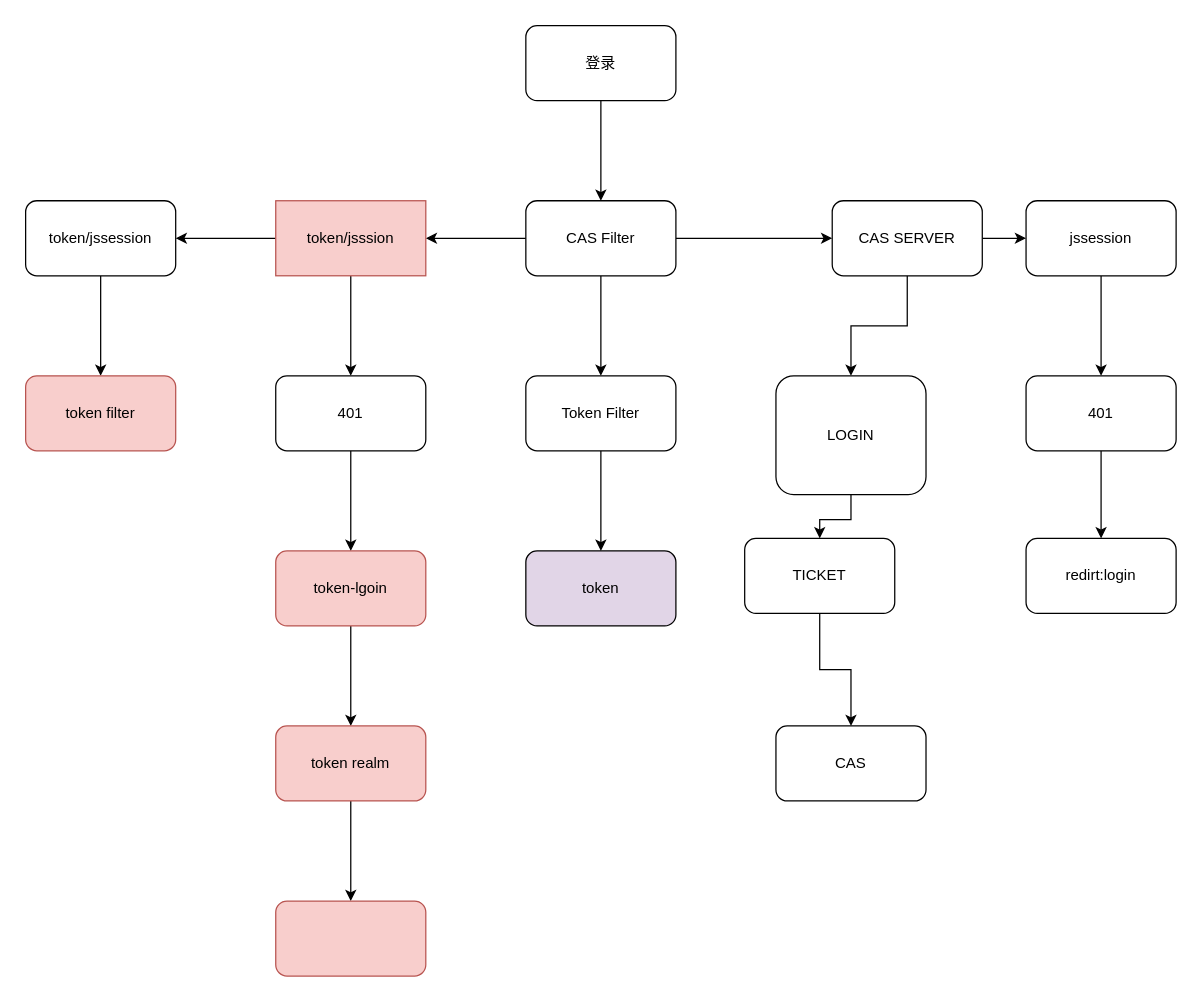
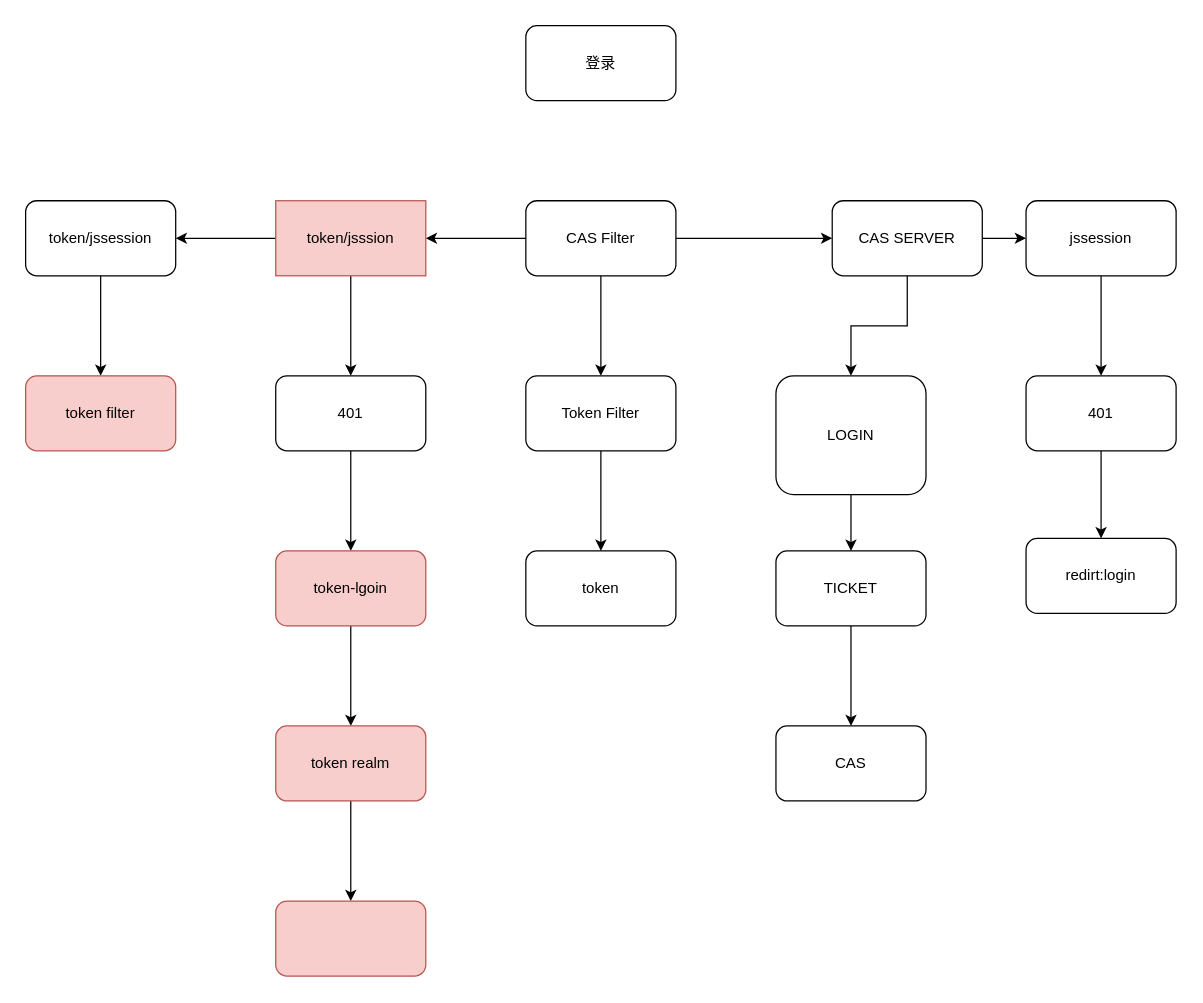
  <mxCell id="0" />
  <mxCell id="1" parent="0" />
- <mxCell id="2" value="" style="edgeStyle=orthogonalEdgeStyle;rounded=0;orthogonalLoop=1;jettySize=auto;html=1;" edge="1" parent="1" source="3" target="7"><mxGeometry relative="1" as="geometry" /></mxCell>
  <mxCell id="3" value="登录" style="rounded=1;whiteSpace=wrap;html=1;" vertex="1" parent="1"><mxGeometry x="420" y="20" width="120" height="60" as="geometry" /></mxCell>
  <mxCell id="4" value="" style="edgeStyle=orthogonalEdgeStyle;rounded=0;orthogonalLoop=1;jettySize=auto;html=1;" edge="1" parent="1" source="7" target="9"><mxGeometry relative="1" as="geometry" /></mxCell>
  <mxCell id="5" value="" style="edgeStyle=orthogonalEdgeStyle;rounded=0;orthogonalLoop=1;jettySize=auto;html=1;" edge="1" parent="1" source="7" target="12"><mxGeometry relative="1" as="geometry" /></mxCell>
  <mxCell id="6" value="" style="edgeStyle=orthogonalEdgeStyle;rounded=0;orthogonalLoop=1;jettySize=auto;html=1;" edge="1" parent="1" source="7" target="21"><mxGeometry relative="1" as="geometry" /></mxCell>
  <mxCell id="7" value="CAS Filter" style="whiteSpace=wrap;html=1;rounded=1;" vertex="1" parent="1"><mxGeometry x="420" y="160" width="120" height="60" as="geometry" /></mxCell>
  <mxCell id="8" value="" style="edgeStyle=orthogonalEdgeStyle;rounded=0;orthogonalLoop=1;jettySize=auto;html=1;" edge="1" parent="1" source="9" target="18"><mxGeometry relative="1" as="geometry" /></mxCell>
  <mxCell id="9" value="Token Filter" style="whiteSpace=wrap;html=1;rounded=1;" vertex="1" parent="1"><mxGeometry x="420" y="300" width="120" height="60" as="geometry" /></mxCell>
  <mxCell id="10" value="" style="edgeStyle=orthogonalEdgeStyle;rounded=0;orthogonalLoop=1;jettySize=auto;html=1;" edge="1" parent="1" source="12" target="14"><mxGeometry relative="1" as="geometry" /></mxCell>
  <mxCell id="11" value="" style="edgeStyle=orthogonalEdgeStyle;rounded=0;orthogonalLoop=1;jettySize=auto;html=1;" edge="1" parent="1" source="12" target="25"><mxGeometry relative="1" as="geometry" /></mxCell>
  <mxCell id="12" value="CAS SERVER" style="whiteSpace=wrap;html=1;rounded=1;" vertex="1" parent="1"><mxGeometry x="665" y="160" width="120" height="60" as="geometry" /></mxCell>
  <mxCell id="13" value="" style="edgeStyle=orthogonalEdgeStyle;rounded=0;orthogonalLoop=1;jettySize=auto;html=1;" edge="1" parent="1" source="14" target="16"><mxGeometry relative="1" as="geometry" /></mxCell>
  <mxCell id="14" value="LOGIN" style="whiteSpace=wrap;html=1;rounded=1;" vertex="1" parent="1"><mxGeometry x="620" y="300" width="120" height="95" as="geometry" /></mxCell>
  <mxCell id="15" value="" style="edgeStyle=orthogonalEdgeStyle;rounded=0;orthogonalLoop=1;jettySize=auto;html=1;" edge="1" parent="1" source="16" target="17"><mxGeometry relative="1" as="geometry" /></mxCell>
- <mxCell id="16" value="TICKET" style="whiteSpace=wrap;html=1;rounded=1;" vertex="1" parent="1"><mxGeometry x="595" y="430" width="120" height="60" as="geometry" /></mxCell>
+ <mxCell id="16" value="TICKET" style="whiteSpace=wrap;html=1;rounded=1;" vertex="1" parent="1"><mxGeometry x="620" y="440" width="120" height="60" as="geometry" /></mxCell>
  <mxCell id="17" value="CAS" style="whiteSpace=wrap;html=1;rounded=1;" vertex="1" parent="1"><mxGeometry x="620" y="580" width="120" height="60" as="geometry" /></mxCell>
- <mxCell id="18" value="token" style="whiteSpace=wrap;html=1;rounded=1;fillColor=#e1d5e7;" vertex="1" parent="1"><mxGeometry x="420" y="440" width="120" height="60" as="geometry" /></mxCell>
+ <mxCell id="18" value="token" style="whiteSpace=wrap;html=1;rounded=1;" vertex="1" parent="1"><mxGeometry x="420" y="440" width="120" height="60" as="geometry" /></mxCell>
  <mxCell id="19" value="" style="edgeStyle=orthogonalEdgeStyle;rounded=0;orthogonalLoop=1;jettySize=auto;html=1;" edge="1" parent="1" source="21" target="23"><mxGeometry relative="1" as="geometry" /></mxCell>
  <mxCell id="20" value="" style="edgeStyle=orthogonalEdgeStyle;rounded=0;orthogonalLoop=1;jettySize=auto;html=1;" edge="1" parent="1" source="21" target="32"><mxGeometry relative="1" as="geometry" /></mxCell>
  <mxCell id="21" value="token/jsssion" style="whiteSpace=wrap;html=1;fillColor=#f8cecc;strokeColor=#b85450;rounded=0;" vertex="1" parent="1"><mxGeometry x="220" y="160" width="120" height="60" as="geometry" /></mxCell>
  <mxCell id="22" value="" style="edgeStyle=orthogonalEdgeStyle;rounded=0;orthogonalLoop=1;jettySize=auto;html=1;" edge="1" parent="1" source="23" target="30"><mxGeometry relative="1" as="geometry" /></mxCell>
  <mxCell id="23" value="401" style="whiteSpace=wrap;html=1;rounded=1;" vertex="1" parent="1"><mxGeometry x="220" y="300" width="120" height="60" as="geometry" /></mxCell>
  <mxCell id="24" value="" style="edgeStyle=orthogonalEdgeStyle;rounded=0;orthogonalLoop=1;jettySize=auto;html=1;" edge="1" parent="1" source="25" target="27"><mxGeometry relative="1" as="geometry" /></mxCell>
  <mxCell id="25" value="jssession" style="whiteSpace=wrap;html=1;rounded=1;" vertex="1" parent="1"><mxGeometry x="820" y="160" width="120" height="60" as="geometry" /></mxCell>
  <mxCell id="26" value="" style="edgeStyle=orthogonalEdgeStyle;rounded=0;orthogonalLoop=1;jettySize=auto;html=1;" edge="1" parent="1" source="27" target="28"><mxGeometry relative="1" as="geometry" /></mxCell>
  <mxCell id="27" value="401" style="whiteSpace=wrap;html=1;rounded=1;" vertex="1" parent="1"><mxGeometry x="820" y="300" width="120" height="60" as="geometry" /></mxCell>
  <mxCell id="28" value="redirt:login" style="whiteSpace=wrap;html=1;rounded=1;" vertex="1" parent="1"><mxGeometry x="820" y="430" width="120" height="60" as="geometry" /></mxCell>
  <mxCell id="29" value="" style="edgeStyle=orthogonalEdgeStyle;rounded=0;orthogonalLoop=1;jettySize=auto;html=1;" edge="1" parent="1" source="30" target="35"><mxGeometry relative="1" as="geometry" /></mxCell>
  <mxCell id="30" value="token-lgoin" style="whiteSpace=wrap;html=1;rounded=1;fillColor=#f8cecc;strokeColor=#b85450;" vertex="1" parent="1"><mxGeometry x="220" y="440" width="120" height="60" as="geometry" /></mxCell>
  <mxCell id="31" value="" style="edgeStyle=orthogonalEdgeStyle;rounded=0;orthogonalLoop=1;jettySize=auto;html=1;" edge="1" parent="1" source="32" target="33"><mxGeometry relative="1" as="geometry" /></mxCell>
  <mxCell id="32" value="token/jssession" style="whiteSpace=wrap;html=1;rounded=1;" vertex="1" parent="1"><mxGeometry x="20" y="160" width="120" height="60" as="geometry" /></mxCell>
  <mxCell id="33" value="token filter" style="whiteSpace=wrap;html=1;rounded=1;fillColor=#f8cecc;strokeColor=#b85450;" vertex="1" parent="1"><mxGeometry x="20" y="300" width="120" height="60" as="geometry" /></mxCell>
  <mxCell id="34" value="" style="edgeStyle=orthogonalEdgeStyle;rounded=0;orthogonalLoop=1;jettySize=auto;html=1;" edge="1" parent="1" source="35" target="36"><mxGeometry relative="1" as="geometry" /></mxCell>
  <mxCell id="35" value="token realm" style="whiteSpace=wrap;html=1;fillColor=#f8cecc;strokeColor=#b85450;rounded=1;" vertex="1" parent="1"><mxGeometry x="220" y="580" width="120" height="60" as="geometry" /></mxCell>
  <mxCell id="36" value="" style="whiteSpace=wrap;html=1;fillColor=#f8cecc;strokeColor=#b85450;rounded=1;" vertex="1" parent="1"><mxGeometry x="220" y="720" width="120" height="60" as="geometry" /></mxCell>
